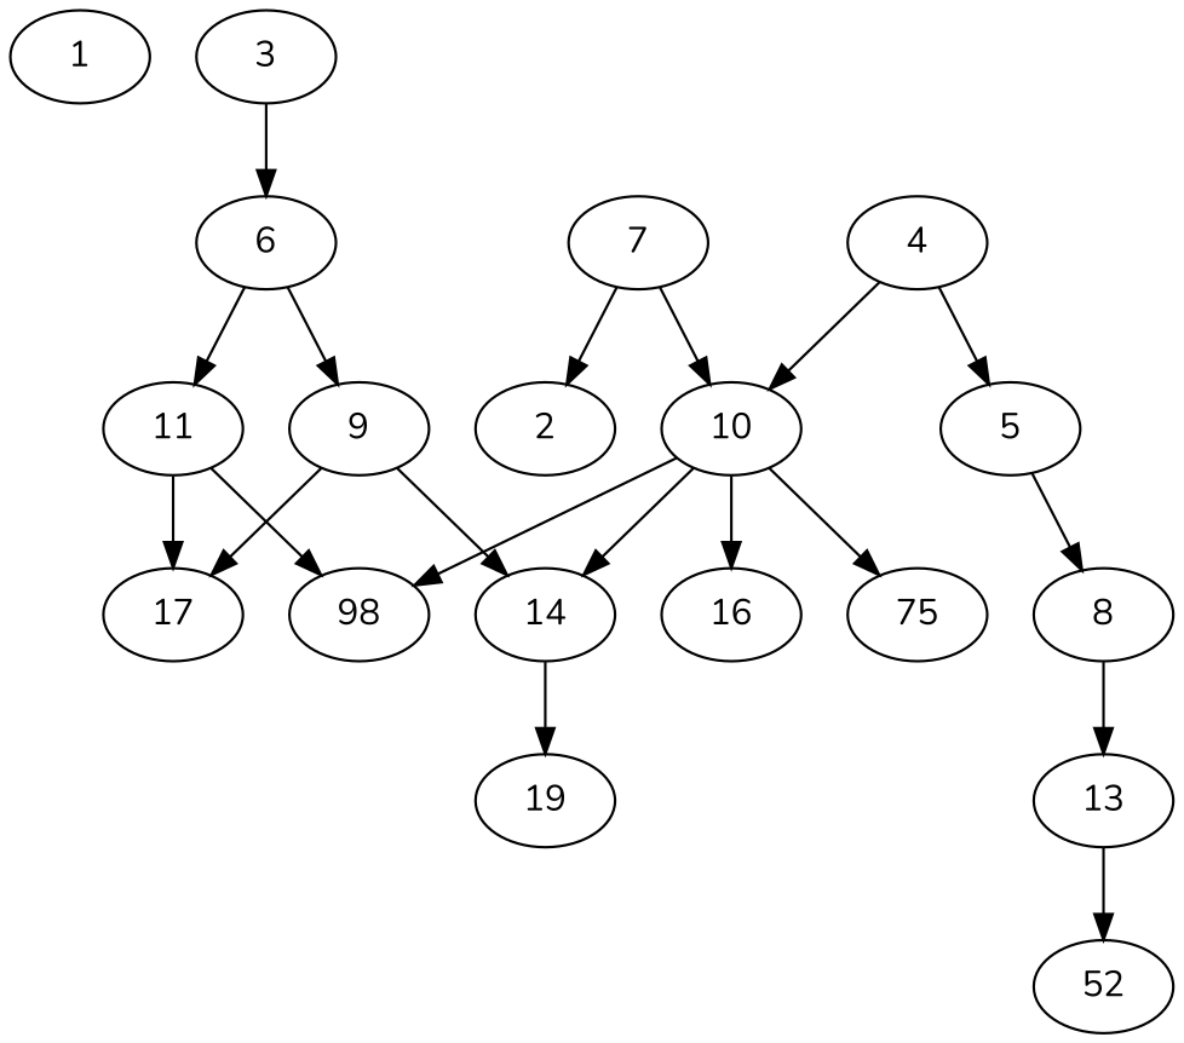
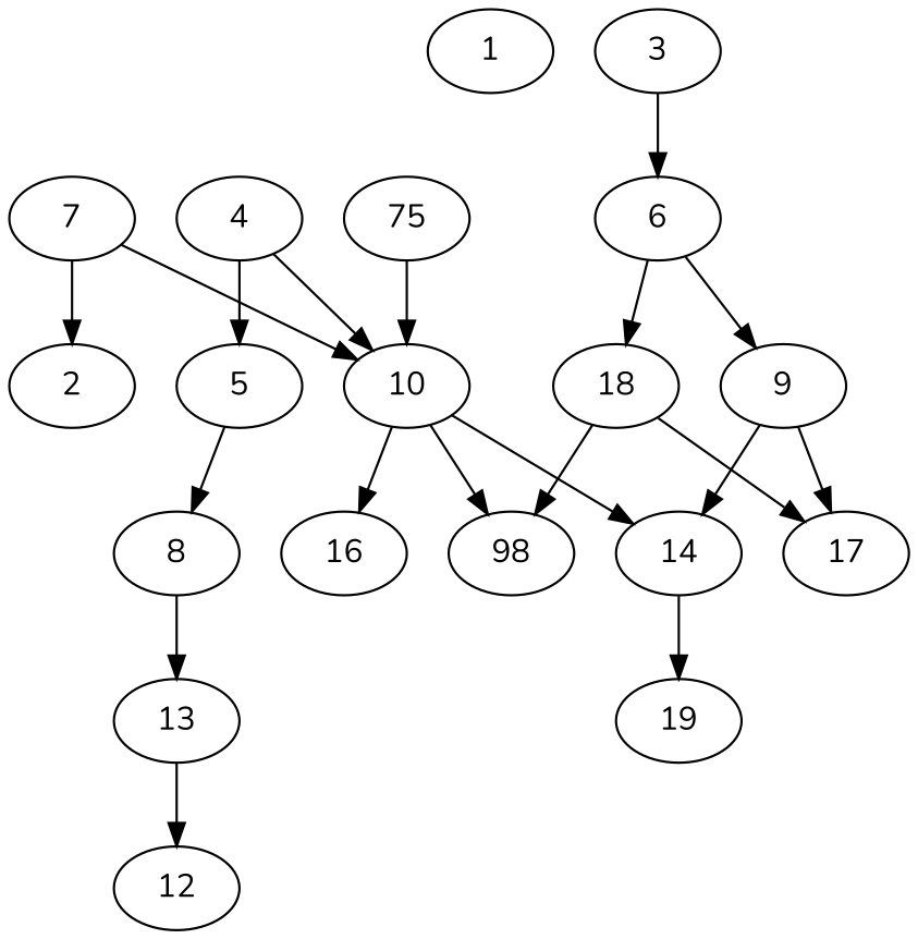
  digraph {
    fontname=Nunito
    node [fontname=Nunito]
    edge [fontname=Nunito]
    1 [alpha=38.12]
    2 [alpha=29.12]
    7 [alpha=32.89]
    10 [alpha=36.96]
    14 [alpha=22.05]
    n6 [alpha=44.02 label=75]
    16 [alpha=26.40]
    n8 [alpha=38.87 label=98]
    3 [alpha=25.03]
    6 [alpha=42.60]
    9 [alpha=34.94]
-   11 [alpha=29.65]
+   11 [alpha=29.65 label=18]
    17 [alpha=30.20]
    4 [alpha=43.60]
    5 [alpha=41.05]
    8 [alpha=35.91]
    13 [alpha=28.25]
    19 [alpha=38.96]
-   12 [alpha=31.65 label=52]
+   12 [alpha=31.65]
    7 -> 2
    7 -> 10
    10 -> 14
-   10 -> n6
+   n6 -> 10
    10 -> 16
    10 -> n8
    14 -> 19
    3 -> 6
    6 -> 9
    6 -> 11
    9 -> 14
    9 -> 17
    11 -> n8
    11 -> 17
    4 -> 10
    4 -> 5
    5 -> 8
    8 -> 13
    13 -> 12
  }
